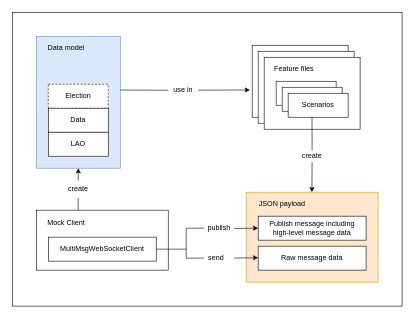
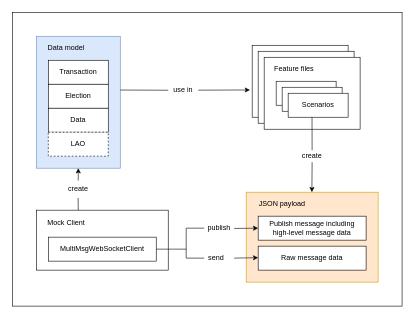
  <mxCell id="0" />
  <mxCell id="1" parent="0" />
  <mxCell id="2" value="" style="rounded=0;whiteSpace=wrap;html=1;" vertex="1" parent="1"><mxGeometry width="650" height="490" as="geometry" x="20" y="20" /></mxCell>
  <mxCell id="3" value="" style="rounded=0;whiteSpace=wrap;html=1;" vertex="1" parent="1"><mxGeometry x="420" y="75" width="160" height="120" as="geometry" /></mxCell>
  <mxCell id="4" value="" style="rounded=0;whiteSpace=wrap;html=1;" vertex="1" parent="1"><mxGeometry x="430" y="85" width="160" height="120" as="geometry" /></mxCell>
  <mxCell id="5" value="" style="rounded=0;whiteSpace=wrap;html=1;fillColor=#ffe6cc;strokeColor=#d79b00;" vertex="1" parent="1"><mxGeometry x="410" y="320" width="220" height="150" as="geometry" /></mxCell>
  <mxCell id="6" value="" style="rounded=0;whiteSpace=wrap;html=1;fillColor=#dae8fc;strokeColor=#6c8ebf;" vertex="1" parent="1"><mxGeometry x="60" y="60" width="140" height="220" as="geometry" /></mxCell>
- <mxCell id="8" value="Election" style="rounded=0;whiteSpace=wrap;html=1;dashed=1;" vertex="1" parent="1"><mxGeometry x="80" y="140" width="100" height="40" as="geometry" /></mxCell>
+ <mxCell id="7" value="Transaction" style="rounded=0;whiteSpace=wrap;html=1;" vertex="1" parent="1"><mxGeometry x="80" y="100" width="100" height="40" as="geometry" /></mxCell>
+ <mxCell id="8" value="Election" style="rounded=0;whiteSpace=wrap;html=1;" vertex="1" parent="1"><mxGeometry x="80" y="140" width="100" height="40" as="geometry" /></mxCell>
  <mxCell id="9" value="Data" style="rounded=0;whiteSpace=wrap;html=1;" vertex="1" parent="1"><mxGeometry x="80" y="180" width="100" height="40" as="geometry" /></mxCell>
- <mxCell id="10" value="LAO" style="rounded=0;whiteSpace=wrap;html=1;" vertex="1" parent="1"><mxGeometry x="80" y="220" width="100" height="40" as="geometry" /></mxCell>
+ <mxCell id="10" value="LAO" style="rounded=0;whiteSpace=wrap;html=1;dashed=1;" vertex="1" parent="1"><mxGeometry x="80" y="220" width="100" height="40" as="geometry" /></mxCell>
  <mxCell id="11" value="" style="rounded=0;whiteSpace=wrap;html=1;" vertex="1" parent="1"><mxGeometry x="60" y="350" width="220" height="100" as="geometry" /></mxCell>
  <mxCell id="12" value="MultiMsgWebSocketClient" style="rounded=0;whiteSpace=wrap;html=1;" vertex="1" parent="1"><mxGeometry x="80" y="395" width="180" height="40" as="geometry" /></mxCell>
  <mxCell id="13" value="Mock Client" style="text;html=1;strokeColor=none;fillColor=none;align=center;verticalAlign=middle;whiteSpace=wrap;rounded=0;spacingBottom=-3;" vertex="1" parent="1"><mxGeometry x="60" y="350" width="100" height="40" as="geometry" /></mxCell>
  <mxCell id="14" value="Publish message including&lt;br&gt;high-level message data" style="rounded=0;whiteSpace=wrap;html=1;" vertex="1" parent="1"><mxGeometry x="430" y="360" width="180" height="40" as="geometry" /></mxCell>
  <mxCell id="15" value="Raw message data" style="rounded=0;whiteSpace=wrap;html=1;" vertex="1" parent="1"><mxGeometry x="430" y="410" width="180" height="40" as="geometry" /></mxCell>
  <mxCell id="16" value="" style="endArrow=classic;html=1;rounded=0;" edge="1" parent="1"><mxGeometry width="50" height="50" relative="1" as="geometry"><mxPoint x="390" y="380.5" as="sourcePoint" /><mxPoint x="430" y="380" as="targetPoint" /></mxGeometry></mxCell>
  <mxCell id="17" value="" style="endArrow=classic;html=1;rounded=0;" edge="1" parent="1"><mxGeometry width="50" height="50" relative="1" as="geometry"><mxPoint x="390" y="430" as="sourcePoint" /><mxPoint x="430" y="429.23" as="targetPoint" /></mxGeometry></mxCell>
  <mxCell id="18" value="publish" style="text;html=1;strokeColor=none;fillColor=none;align=center;verticalAlign=middle;whiteSpace=wrap;rounded=0;" vertex="1" parent="1"><mxGeometry x="340" y="365" width="50" height="30" as="geometry" /></mxCell>
  <mxCell id="19" value="send" style="text;html=1;strokeColor=none;fillColor=none;align=center;verticalAlign=middle;whiteSpace=wrap;rounded=0;" vertex="1" parent="1"><mxGeometry x="340" y="415" width="40" height="30" as="geometry" /></mxCell>
  <mxCell id="20" value="" style="endArrow=none;html=1;rounded=0;exitX=0;exitY=0.5;exitDx=0;exitDy=0;" edge="1" parent="1" source="18"><mxGeometry width="50" height="50" relative="1" as="geometry"><mxPoint x="330" y="380" as="sourcePoint" /><mxPoint x="310" y="380" as="targetPoint" /></mxGeometry></mxCell>
  <mxCell id="21" value="" style="endArrow=none;html=1;rounded=0;" edge="1" parent="1"><mxGeometry width="50" height="50" relative="1" as="geometry"><mxPoint x="310" y="430" as="sourcePoint" /><mxPoint x="310" y="380" as="targetPoint" /></mxGeometry></mxCell>
  <mxCell id="22" value="" style="endArrow=none;html=1;rounded=0;exitX=0;exitY=0.5;exitDx=0;exitDy=0;" edge="1" parent="1" source="19"><mxGeometry width="50" height="50" relative="1" as="geometry"><mxPoint x="320" y="430" as="sourcePoint" /><mxPoint x="310" y="430" as="targetPoint" /></mxGeometry></mxCell>
  <mxCell id="23" value="create" style="text;html=1;strokeColor=none;fillColor=none;align=center;verticalAlign=middle;whiteSpace=wrap;rounded=0;" vertex="1" parent="1"><mxGeometry x="100" y="300" width="60" height="30" as="geometry" /></mxCell>
  <mxCell id="24" value="" style="endArrow=classic;html=1;rounded=0;" edge="1" parent="1"><mxGeometry width="50" height="50" relative="1" as="geometry"><mxPoint x="130" y="300.5" as="sourcePoint" /><mxPoint x="130" y="280" as="targetPoint" /></mxGeometry></mxCell>
  <mxCell id="25" value="" style="endArrow=none;html=1;rounded=0;exitX=0.328;exitY=0.989;exitDx=0;exitDy=0;exitPerimeter=0;" edge="1" parent="1"><mxGeometry width="50" height="50" relative="1" as="geometry"><mxPoint x="129.7" y="329.56" as="sourcePoint" /><mxPoint x="130" y="350" as="targetPoint" /></mxGeometry></mxCell>
  <mxCell id="26" value="Data model" style="text;html=1;strokeColor=none;fillColor=none;align=center;verticalAlign=middle;whiteSpace=wrap;rounded=0;" vertex="1" parent="1"><mxGeometry x="60" y="60" width="100" height="40" as="geometry" /></mxCell>
  <mxCell id="27" value="JSON payload" style="text;html=1;strokeColor=none;fillColor=none;align=center;verticalAlign=middle;whiteSpace=wrap;rounded=0;" vertex="1" parent="1"><mxGeometry x="420" y="320" width="100" height="40" as="geometry" /></mxCell>
  <mxCell id="28" value="" style="endArrow=classic;html=1;rounded=0;entryX=-0.023;entryY=0.621;entryDx=0;entryDy=0;entryPerimeter=0;" edge="1" parent="1" source="29" target="3"><mxGeometry width="50" height="50" relative="1" as="geometry"><mxPoint x="330" y="150" as="sourcePoint" /><mxPoint x="370" y="150" as="targetPoint" /></mxGeometry></mxCell>
  <mxCell id="29" value="use in" style="text;html=1;strokeColor=none;fillColor=none;align=center;verticalAlign=middle;whiteSpace=wrap;rounded=0;" vertex="1" parent="1"><mxGeometry x="280" y="135" width="50" height="30" as="geometry" /></mxCell>
  <mxCell id="30" value="" style="endArrow=none;html=1;rounded=0;" edge="1" parent="1"><mxGeometry width="50" height="50" relative="1" as="geometry"><mxPoint x="280" y="150" as="sourcePoint" /><mxPoint x="200" y="149.67" as="targetPoint" /></mxGeometry></mxCell>
  <mxCell id="31" value="" style="endArrow=classic;html=1;rounded=0;exitX=0.5;exitY=1;exitDx=0;exitDy=0;" edge="1" parent="1" source="32"><mxGeometry width="50" height="50" relative="1" as="geometry"><mxPoint x="520" y="280" as="sourcePoint" /><mxPoint x="519.57" y="320" as="targetPoint" /></mxGeometry></mxCell>
  <mxCell id="32" value="create" style="text;html=1;strokeColor=none;fillColor=none;align=center;verticalAlign=middle;whiteSpace=wrap;rounded=0;" vertex="1" parent="1"><mxGeometry x="490" y="250" width="60" height="20" as="geometry" /></mxCell>
  <mxCell id="33" value="" style="rounded=0;whiteSpace=wrap;html=1;" vertex="1" parent="1"><mxGeometry x="440" y="95" width="160" height="120" as="geometry" /></mxCell>
  <mxCell id="34" value="Feature files" style="text;html=1;strokeColor=none;fillColor=none;align=center;verticalAlign=middle;whiteSpace=wrap;rounded=0;spacing=2;spacingBottom=-4;" vertex="1" parent="1"><mxGeometry x="440" y="95" width="100" height="35" as="geometry" /></mxCell>
  <mxCell id="35" value="" style="group" vertex="1" connectable="0" parent="1"><mxGeometry x="460" y="135" width="120" height="60" as="geometry" /></mxCell>
  <mxCell id="36" value="" style="rounded=0;whiteSpace=wrap;html=1;" vertex="1" parent="35"><mxGeometry width="100" height="40" as="geometry" /></mxCell>
  <mxCell id="37" value="Scenarios" style="rounded=0;whiteSpace=wrap;html=1;" vertex="1" parent="35"><mxGeometry x="10" y="10" width="100" height="40" as="geometry" /></mxCell>
  <mxCell id="38" value="Scenarios" style="rounded=0;whiteSpace=wrap;html=1;" vertex="1" parent="35"><mxGeometry x="20" y="20" width="100" height="40" as="geometry" /></mxCell>
  <mxCell id="39" value="" style="endArrow=none;html=1;rounded=0;exitX=0;exitY=0.5;exitDx=0;exitDy=0;entryX=1;entryY=0.116;entryDx=0;entryDy=0;entryPerimeter=0;" edge="1" parent="1"><mxGeometry width="50" height="50" relative="1" as="geometry"><mxPoint x="310" y="415" as="sourcePoint" /><mxPoint x="260" y="415.01" as="targetPoint" /></mxGeometry></mxCell>
  <mxCell id="40" value="" style="endArrow=none;html=1;rounded=0;" edge="1" parent="1" target="32"><mxGeometry width="50" height="50" relative="1" as="geometry"><mxPoint x="519.82" y="195" as="sourcePoint" /><mxPoint x="519.82" y="245" as="targetPoint" /><Array as="points" /></mxGeometry></mxCell>
